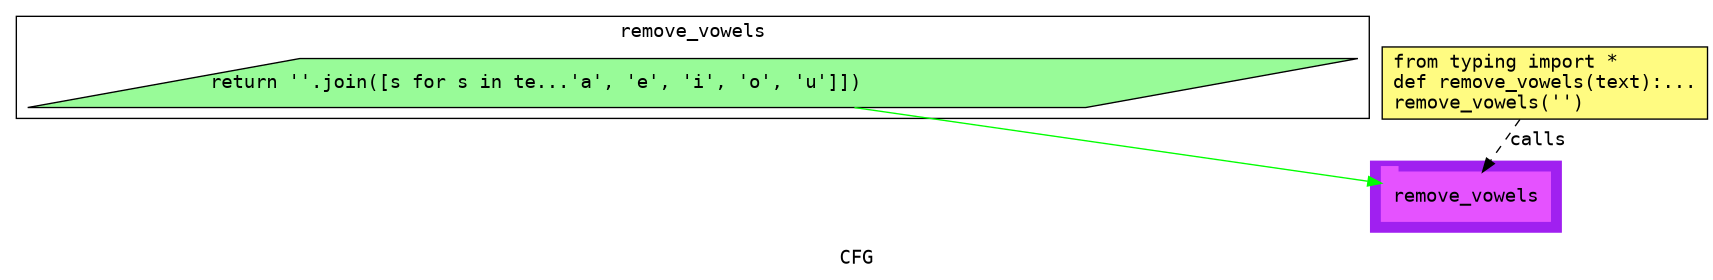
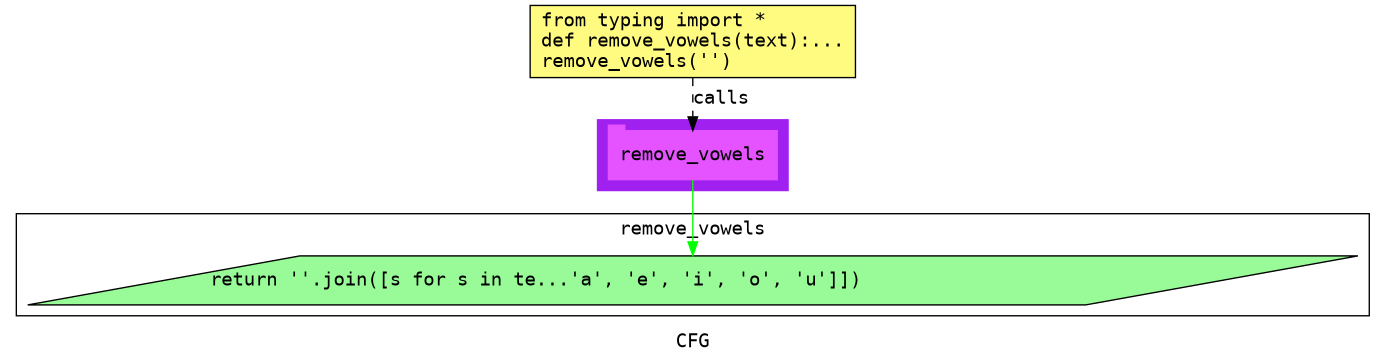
  digraph {
    compound=True
    fontname="DejaVu Sans Mono"
    label=CFG
    pack=False
    rankdir=TB
    ranksep=0.02
    node [fontname="DejaVu Sans Mono" style="filled,solid"]
    edge [fontname="DejaVu Sans Mono"]
    n1 [color="#E552FF" height=0.5 label=remove_vowels linenum="[8]" shape=tab style=filled width=1.7222]
    n2 [fillcolor="#98fb98" height=0.5 label="return ''.join([s for s in te...'a', 'e', 'i', 'o', 'u']])\l" linenum="[5]" shape=parallelogram width=13.103]
    n3 [fillcolor="#FFFB81" height=0.73611 label="from typing import *\ldef remove_vowels(text):...\lremove_vowels('')\l" linenum="[1]" shape=rectangle width=3.3194]
    subgraph cluster_1 {
      color=purple
      compound=true
      label=""
      shape=tab
      style=filled
      n1
    }
    subgraph cluster_2 {
      label=remove_vowels
      n2
    }
-   n2 -> n1 [color=green]
+   n1 -> n2 [color=green]
    n3 -> n1 [label=calls style=dashed]
  }
